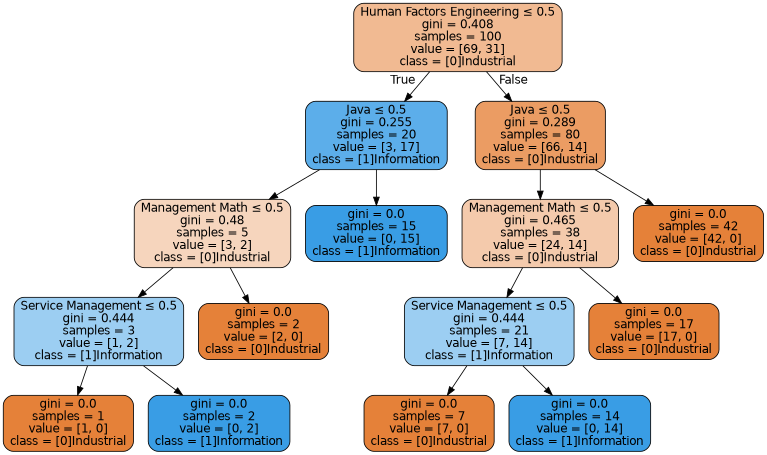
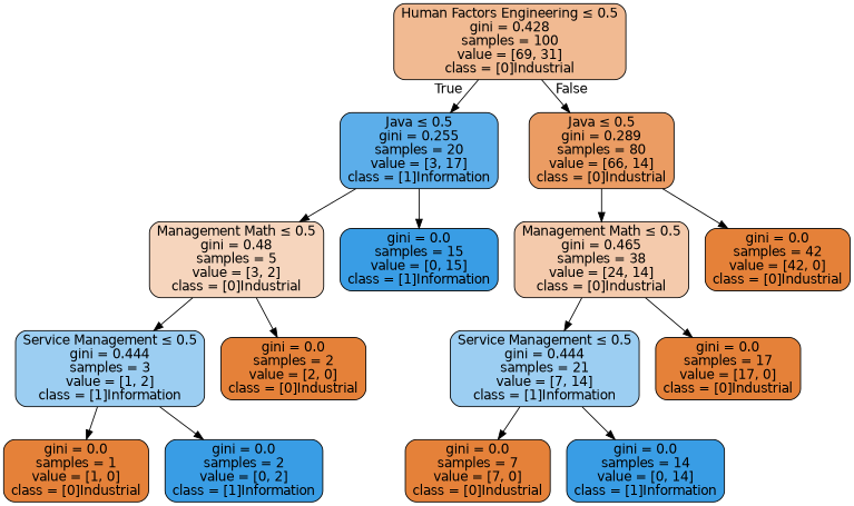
  digraph {
    fontname="DejaVu Sans"
    node [color=black fillcolor="#e58139ff" fontname="DejaVu Sans" shape=box style="filled, rounded"]
    edge [fontname="DejaVu Sans"]
-   n1 [fillcolor="#e581398c" label=<Human Factors Engineering &le; 0.5<br/>gini = 0.408<br/>samples = 100<br/>value = [69, 31]<br/>class = [0]Industrial>]
+   n1 [fillcolor="#e581398c" label=<Human Factors Engineering &le; 0.5<br/>gini = 0.428<br/>samples = 100<br/>value = [69, 31]<br/>class = [0]Industrial>]
    n2 [fillcolor="#399de5d2" label=<Java &le; 0.5<br/>gini = 0.255<br/>samples = 20<br/>value = [3, 17]<br/>class = [1]Information>]
    n3 [fillcolor="#e58139c9" label=<Java &le; 0.5<br/>gini = 0.289<br/>samples = 80<br/>value = [66, 14]<br/>class = [0]Industrial>]
    n4 [fillcolor="#e5813955" label=<Management Math &le; 0.5<br/>gini = 0.48<br/>samples = 5<br/>value = [3, 2]<br/>class = [0]Industrial>]
    n5 [fillcolor="#399de5ff" label=<gini = 0.0<br/>samples = 15<br/>value = [0, 15]<br/>class = [1]Information>]
    n6 [fillcolor="#399de57f" label=<Service Management &le; 0.5<br/>gini = 0.444<br/>samples = 3<br/>value = [1, 2]<br/>class = [1]Information>]
    n7 [label=<gini = 0.0<br/>samples = 2<br/>value = [2, 0]<br/>class = [0]Industrial>]
    n8 [label=<gini = 0.0<br/>samples = 1<br/>value = [1, 0]<br/>class = [0]Industrial>]
    n9 [fillcolor="#399de5ff" label=<gini = 0.0<br/>samples = 2<br/>value = [0, 2]<br/>class = [1]Information>]
    n10 [fillcolor="#e581396a" label=<Management Math &le; 0.5<br/>gini = 0.465<br/>samples = 38<br/>value = [24, 14]<br/>class = [0]Industrial>]
    n11 [label=<gini = 0.0<br/>samples = 42<br/>value = [42, 0]<br/>class = [0]Industrial>]
    n12 [fillcolor="#399de57f" label=<Service Management &le; 0.5<br/>gini = 0.444<br/>samples = 21<br/>value = [7, 14]<br/>class = [1]Information>]
    n13 [label=<gini = 0.0<br/>samples = 17<br/>value = [17, 0]<br/>class = [0]Industrial>]
    n14 [label=<gini = 0.0<br/>samples = 7<br/>value = [7, 0]<br/>class = [0]Industrial>]
    n15 [fillcolor="#399de5ff" label=<gini = 0.0<br/>samples = 14<br/>value = [0, 14]<br/>class = [1]Information>]
    n1 -> n2 [headlabel=True labelangle=45 labeldistance=2.5]
    n1 -> n3 [headlabel=False labelangle=-45 labeldistance=2.5]
    n2 -> n4
    n2 -> n5
    n3 -> n10
    n3 -> n11
    n4 -> n6
    n4 -> n7
    n6 -> n8
    n6 -> n9
    n10 -> n12
    n10 -> n13
    n12 -> n14
    n12 -> n15
  }
